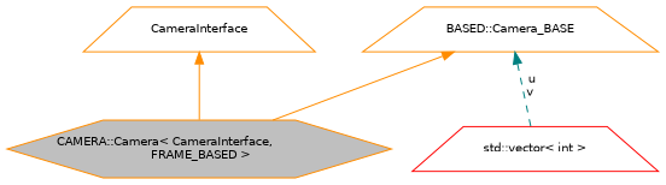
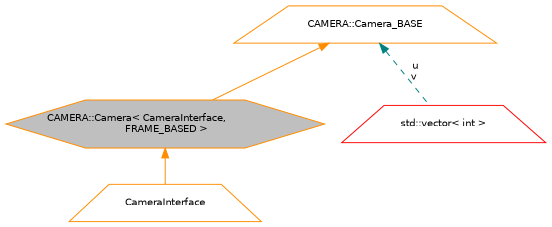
  digraph {
    node [color=darkorange fillcolor=white fontname=Helvetica fontsize=10 shape=trapezium style=filled]
    edge [color=darkorange dir=back fontname=Helvetica fontsize=10 labelfontname=Helvetica labelfontsize=10 style=solid]
    n1 [fillcolor=grey75 fontcolor=black height=0.2 label="CAMERA::Camera\< CameraInterface,\l FRAME_BASED \>" shape=hexagon width=0.4]
    n2 [height=0.2 label=CameraInterface width=0.4]
-   n3 [height=0.2 label="BASED::Camera_BASE" width=0.4]
+   n3 [height=0.2 label="CAMERA::Camera_BASE" width=0.4]
    n4 [color=red height=0.2 label="std::vector\< int \>" width=0.4]
-   n2 -> n1
+   n1 -> n2
    n3 -> n1
    n3 -> n4 [color=teal label=" u\nv" style=dashed]
  }
